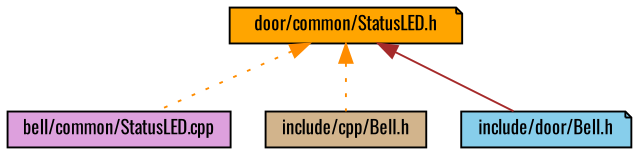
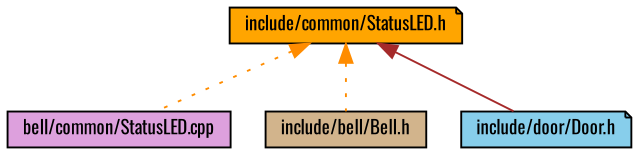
  digraph {
    fontname=Oswald
    node [color=black fontname=Oswald fontsize=10 shape=note style=filled]
    edge [color=darkorange dir=back fontname=Oswald fontsize=10 labelfontname=Helvetica labelfontsize=10 style=dotted]
-   n1 [fillcolor=orange fontcolor=black height=0.2 label="door/common/StatusLED.h" width=0.4]
+   n1 [fillcolor=orange fontcolor=black height=0.2 label="include/common/StatusLED.h" width=0.4]
    n2 [fillcolor=plum height=0.2 label="bell/common/StatusLED.cpp" shape=box width=0.4]
-   n3 [fillcolor=tan height=0.2 label="include/cpp/Bell.h" shape=box width=0.4]
-   n4 [fillcolor=skyblue height=0.2 label="include/door/Bell.h" width=0.4]
+   n3 [fillcolor=tan height=0.2 label="include/bell/Bell.h" shape=box width=0.4]
+   n4 [fillcolor=skyblue height=0.2 label="include/door/Door.h" width=0.4]
    n1 -> n2
    n1 -> n3
    n1 -> n4 [color=brown style=solid]
  }
